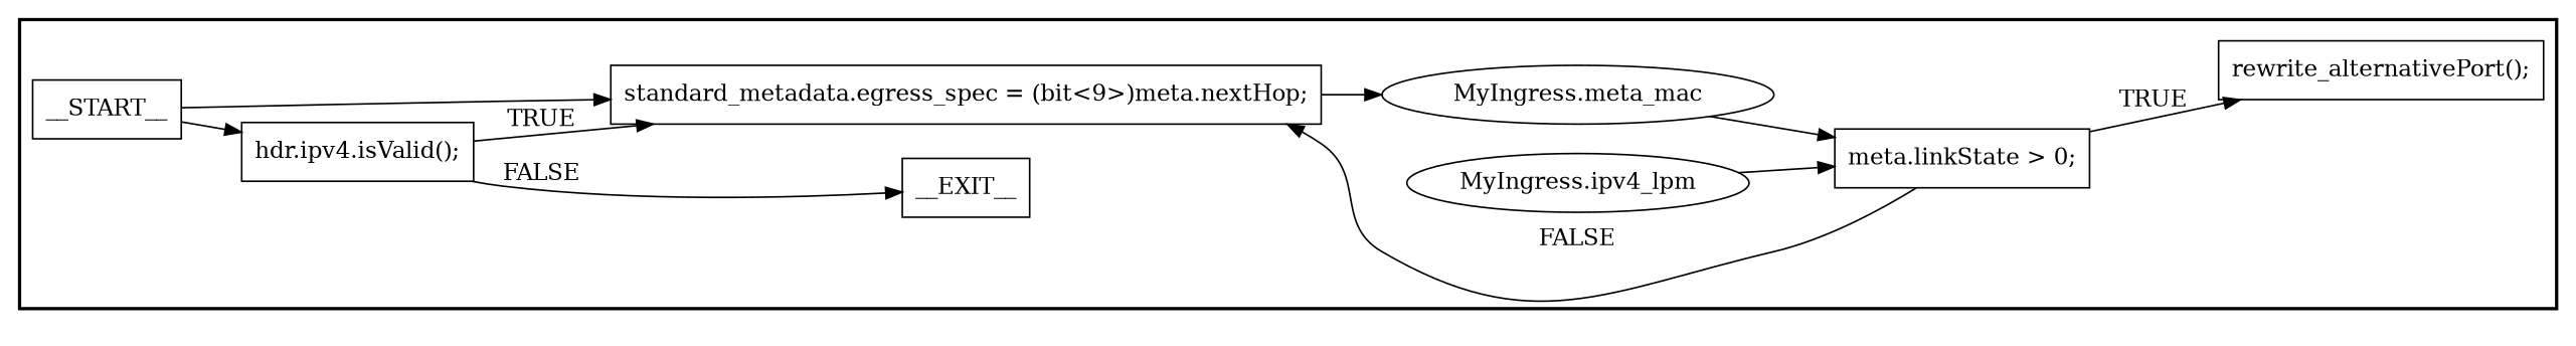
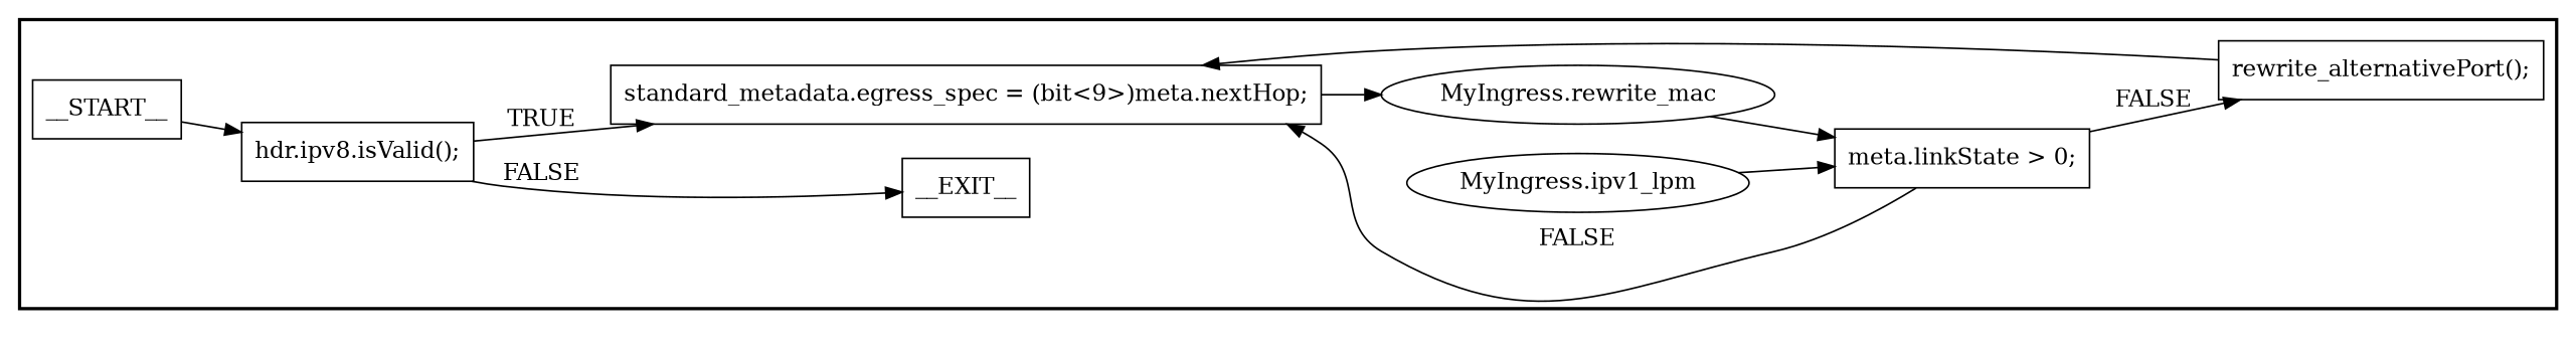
  digraph {
    rankdir=LR
    node [shape=rectangle style=solid]
    n1 [label=__START__]
-   n2 [label="hdr.ipv4.isValid();"]
+   n2 [label="hdr.ipv8.isValid();"]
    n3 [label=__EXIT__]
-   n4 [label="MyIngress.ipv4_lpm" shape=ellipse]
+   n4 [label="MyIngress.ipv1_lpm" shape=ellipse]
    n5 [label="meta.linkState > 0;"]
    n6 [label="rewrite_alternativePort();"]
    n7 [label="standard_metadata.egress_spec = (bit<9>)meta.nextHop;"]
-   n8 [label="MyIngress.meta_mac" shape=ellipse]
+   n8 [label="MyIngress.rewrite_mac" shape=ellipse]
    subgraph cluster_1 {
      labeljust=r
      style=bold
      n1
      n2
      n3
      n4
      n5
      n6
      n7
      n8
    }
    n1 -> n2
    n2 -> n3 [label=FALSE]
    n2 -> n7 [label=TRUE]
    n4 -> n5
-   n5 -> n6 [label=TRUE]
+   n5 -> n6 [label=FALSE]
    n5 -> n7 [label=FALSE]
-   n1 -> n7
+   n6 -> n7
    n7 -> n8
    n8 -> n5
  }
